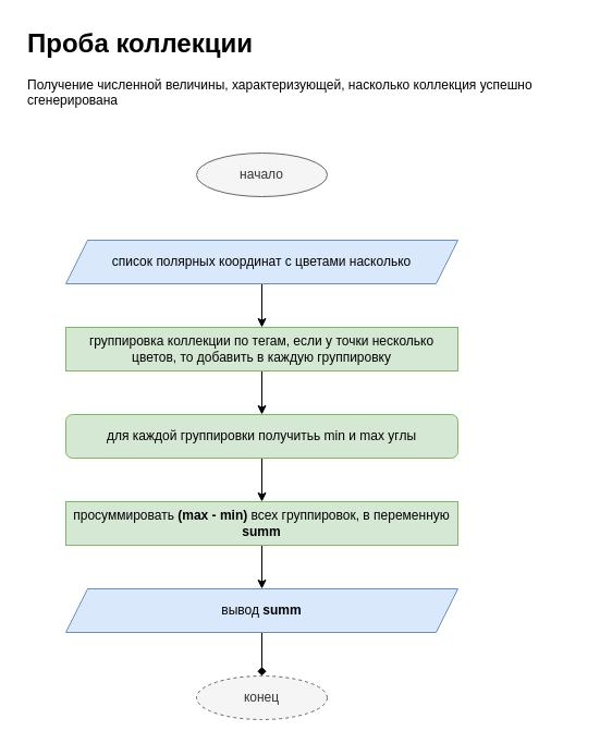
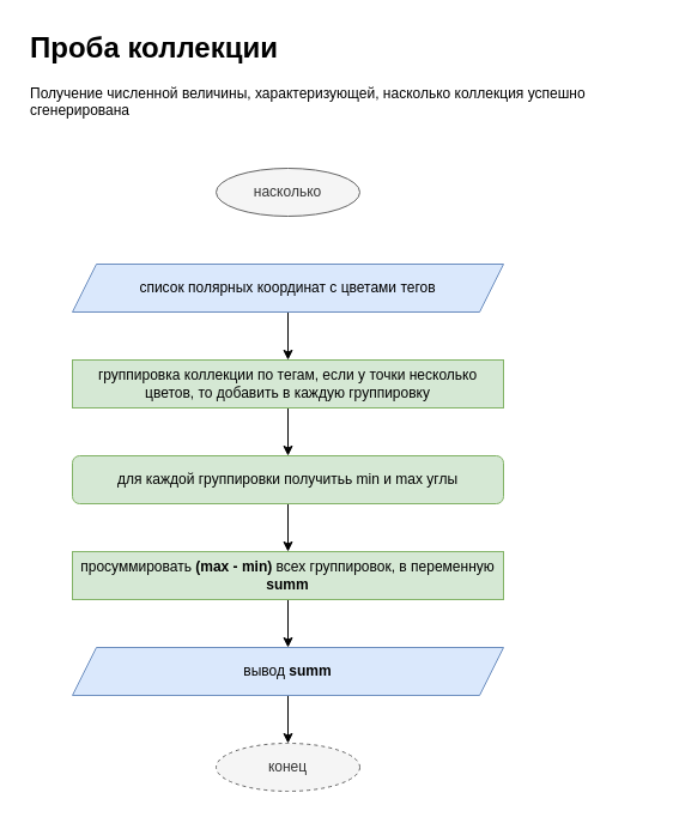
  <mxCell id="0" />
  <mxCell id="1" parent="0" />
- <mxCell id="2" value="начало" style="ellipse;whiteSpace=wrap;html=1;fillColor=#f5f5f5;fontColor=#333333;strokeColor=#666666;" parent="1" vertex="1"><mxGeometry x="180" y="140" width="120" height="40" as="geometry" /></mxCell>
+ <mxCell id="2" value="насколько" style="ellipse;whiteSpace=wrap;html=1;fillColor=#f5f5f5;fontColor=#333333;strokeColor=#666666;" parent="1" vertex="1"><mxGeometry x="180" y="140" width="120" height="40" as="geometry" /></mxCell>
  <mxCell id="3" value="&lt;h1&gt;&lt;span style=&quot;background-color: initial;&quot;&gt;Проба коллекции&lt;/span&gt;&lt;br&gt;&lt;/h1&gt;&lt;div&gt;&lt;span style=&quot;background-color: initial;&quot;&gt;Получение численной величины, характеризующей, насколько коллекция успешно сгенерирована&lt;/span&gt;&lt;/div&gt;" style="text;html=1;strokeColor=none;fillColor=none;spacing=5;spacingTop=-20;whiteSpace=wrap;overflow=hidden;rounded=0;" parent="1" vertex="1"><mxGeometry x="20" y="20" width="520" height="80" as="geometry" /></mxCell>
  <mxCell id="4" value="" style="edgeStyle=orthogonalEdgeStyle;rounded=0;orthogonalLoop=1;jettySize=auto;html=1;" parent="1" source="5" target="7" edge="1"><mxGeometry relative="1" as="geometry" /></mxCell>
- <mxCell id="5" value="список полярных координат с цветами насколько" style="shape=parallelogram;perimeter=parallelogramPerimeter;whiteSpace=wrap;html=1;fixedSize=1;fillColor=#dae8fc;strokeColor=#6c8ebf;" parent="1" vertex="1"><mxGeometry x="60" y="220" width="360" height="40" as="geometry" /></mxCell>
+ <mxCell id="5" value="список полярных координат с цветами тегов" style="shape=parallelogram;perimeter=parallelogramPerimeter;whiteSpace=wrap;html=1;fixedSize=1;fillColor=#dae8fc;strokeColor=#6c8ebf;" parent="1" vertex="1"><mxGeometry x="60" y="220" width="360" height="40" as="geometry" /></mxCell>
  <mxCell id="6" value="" style="edgeStyle=orthogonalEdgeStyle;rounded=0;orthogonalLoop=1;jettySize=auto;html=1;" parent="1" source="7" target="9" edge="1"><mxGeometry relative="1" as="geometry" /></mxCell>
  <mxCell id="7" value="группировка коллекции по тегам, если у точки несколько цветов, то добавить в каждую группировку" style="whiteSpace=wrap;html=1;fillColor=#d5e8d4;strokeColor=#82b366;" parent="1" vertex="1"><mxGeometry x="60" y="300" width="360" height="40" as="geometry" /></mxCell>
  <mxCell id="8" value="" style="edgeStyle=orthogonalEdgeStyle;rounded=0;orthogonalLoop=1;jettySize=auto;html=1;" edge="1" parent="1" source="9" target="12"><mxGeometry relative="1" as="geometry" /></mxCell>
  <mxCell id="9" value="для каждой группировки получитьь min и max углы" style="whiteSpace=wrap;html=1;fillColor=#d5e8d4;strokeColor=#82b366;rounded=1;" parent="1" vertex="1"><mxGeometry x="60" y="380" width="360" height="40" as="geometry" /></mxCell>
  <mxCell id="10" value="конец" style="ellipse;whiteSpace=wrap;html=1;fillColor=#f5f5f5;fontColor=#333333;strokeColor=#666666;dashed=1;" parent="1" vertex="1"><mxGeometry x="180" y="620" width="120" height="40" as="geometry" /></mxCell>
  <mxCell id="11" value="" style="edgeStyle=orthogonalEdgeStyle;rounded=0;orthogonalLoop=1;jettySize=auto;html=1;" edge="1" parent="1" source="12" target="14"><mxGeometry relative="1" as="geometry" /></mxCell>
  <mxCell id="12" value="просуммировать &lt;b&gt;(max - min) &lt;/b&gt;всех группировок, в переменную &lt;b&gt;summ&lt;/b&gt;" style="rounded=0;whiteSpace=wrap;html=1;fillColor=#d5e8d4;strokeColor=#82b366;" vertex="1" parent="1"><mxGeometry x="60" y="460" width="360" height="40" as="geometry" /></mxCell>
- <mxCell id="13" value="" style="edgeStyle=orthogonalEdgeStyle;rounded=0;orthogonalLoop=1;jettySize=auto;html=1;endArrow=diamond;" edge="1" parent="1" source="14" target="10"><mxGeometry relative="1" as="geometry" /></mxCell>
+ <mxCell id="13" value="" style="edgeStyle=orthogonalEdgeStyle;rounded=0;orthogonalLoop=1;jettySize=auto;html=1;" edge="1" parent="1" source="14" target="10"><mxGeometry relative="1" as="geometry" /></mxCell>
  <mxCell id="14" value="вывод&amp;nbsp;&lt;b style=&quot;border-color: var(--border-color);&quot;&gt;summ&lt;/b&gt;" style="shape=parallelogram;perimeter=parallelogramPerimeter;whiteSpace=wrap;html=1;fixedSize=1;fillColor=#dae8fc;strokeColor=#6c8ebf;" vertex="1" parent="1"><mxGeometry x="60" y="540" width="360" height="40" as="geometry" /></mxCell>
